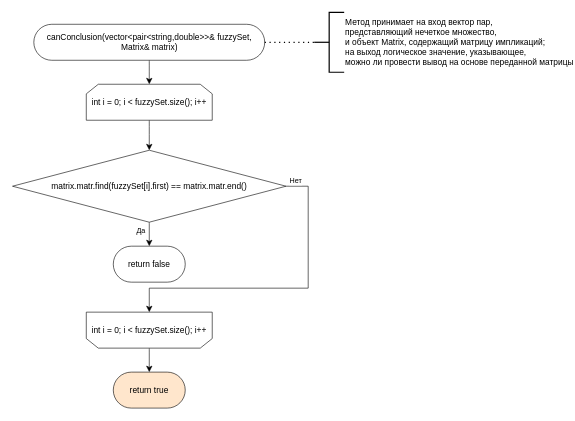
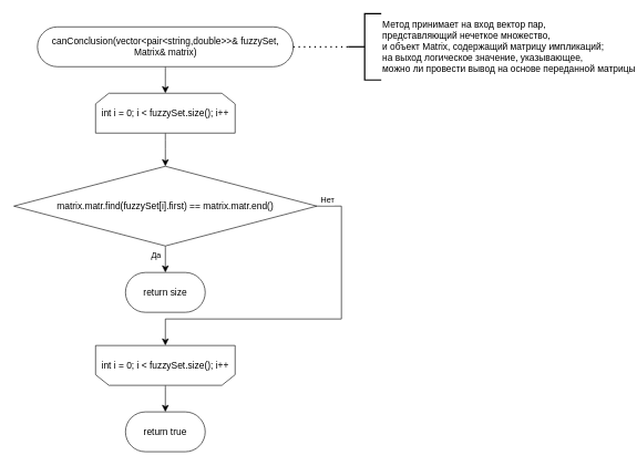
  <mxCell id="0" />
  <mxCell id="1" parent="0" />
  <mxCell id="2" style="edgeStyle=none;curved=1;rounded=0;orthogonalLoop=1;jettySize=auto;html=1;exitX=0.5;exitY=1;exitDx=0;exitDy=0;entryX=0.5;entryY=0;entryDx=0;entryDy=0;fontSize=12;startSize=8;endSize=8;" parent="1" target="4" edge="1"><mxGeometry relative="1" as="geometry"><mxPoint x="248" y="100" as="sourcePoint" /></mxGeometry></mxCell>
  <mxCell id="3" style="edgeStyle=none;curved=1;rounded=0;orthogonalLoop=1;jettySize=auto;html=1;exitX=0.5;exitY=1;exitDx=0;exitDy=0;entryX=0.5;entryY=0;entryDx=0;entryDy=0;fontSize=12;startSize=8;endSize=8;" parent="1" source="4" target="9" edge="1"><mxGeometry relative="1" as="geometry" /></mxCell>
  <mxCell id="4" value="&lt;font style=&quot;font-size: 14px;&quot;&gt;int i = 0; i &amp;lt; fuzzySet.size(); i++&lt;/font&gt;" style="shape=loopLimit;whiteSpace=wrap;html=1;" parent="1" vertex="1"><mxGeometry x="143" y="140" width="210" height="60" as="geometry" /></mxCell>
  <mxCell id="5" style="edgeStyle=none;curved=1;rounded=0;orthogonalLoop=1;jettySize=auto;html=1;exitX=0.5;exitY=1;exitDx=0;exitDy=0;entryX=0.5;entryY=0;entryDx=0;entryDy=0;fontSize=12;startSize=8;endSize=8;" parent="1" source="9" edge="1"><mxGeometry relative="1" as="geometry"><mxPoint x="248" y="410" as="targetPoint" /></mxGeometry></mxCell>
  <mxCell id="6" value="Да" style="edgeLabel;html=1;align=center;verticalAlign=middle;resizable=0;points=[];fontSize=12;" parent="5" vertex="1" connectable="0"><mxGeometry x="-0.325" relative="1" as="geometry"><mxPoint x="-15" as="offset" /></mxGeometry></mxCell>
  <mxCell id="7" style="edgeStyle=none;curved=0;rounded=0;orthogonalLoop=1;jettySize=auto;html=1;exitX=1;exitY=0.5;exitDx=0;exitDy=0;entryX=0.5;entryY=1;entryDx=0;entryDy=0;fontSize=12;startSize=8;endSize=8;" parent="1" source="9" target="11" edge="1"><mxGeometry relative="1" as="geometry"><Array as="points"><mxPoint x="513" y="310" /><mxPoint x="513" y="480" /><mxPoint x="248" y="480" /></Array></mxGeometry></mxCell>
  <mxCell id="8" value="Нет" style="edgeLabel;html=1;align=center;verticalAlign=middle;resizable=0;points=[];fontSize=12;" parent="7" vertex="1" connectable="0"><mxGeometry x="-0.94" relative="1" as="geometry"><mxPoint y="-10" as="offset" /></mxGeometry></mxCell>
  <mxCell id="9" value="&lt;font style=&quot;font-size: 14px;&quot;&gt;matrix.matr.find(fuzzySet[i].first) == matrix.matr.end()&lt;/font&gt;" style="rhombus;whiteSpace=wrap;html=1;" parent="1" vertex="1"><mxGeometry x="20" y="250" width="456" height="120" as="geometry" /></mxCell>
  <mxCell id="10" style="edgeStyle=none;curved=1;rounded=0;orthogonalLoop=1;jettySize=auto;html=1;exitX=0.5;exitY=0;exitDx=0;exitDy=0;entryX=0.5;entryY=0;entryDx=0;entryDy=0;fontSize=12;startSize=8;endSize=8;" parent="1" source="11" edge="1"><mxGeometry relative="1" as="geometry"><mxPoint x="248" y="620" as="targetPoint" /></mxGeometry></mxCell>
  <mxCell id="11" value="&lt;font style=&quot;font-size: 14px;&quot;&gt;int i = 0; i &amp;lt; fuzzySet.size(); i++&lt;/font&gt;" style="shape=loopLimit;whiteSpace=wrap;html=1;direction=west;" parent="1" vertex="1"><mxGeometry x="143" y="520" width="210" height="60" as="geometry" /></mxCell>
  <mxCell id="12" value="&lt;span style=&quot;font-size: 14px;&quot;&gt;canConclusion(vector&amp;lt;pair&amp;lt;string,double&amp;gt;&amp;gt;&amp;amp; fuzzySet, Matrix&amp;amp; matrix)&lt;/span&gt;" style="rounded=1;whiteSpace=wrap;html=1;arcSize=50;" parent="1" vertex="1"><mxGeometry x="55.5" y="40" width="385" height="60" as="geometry" /></mxCell>
- <mxCell id="13" value="&lt;span style=&quot;font-size: 14px;&quot;&gt;return true&lt;/span&gt;" style="rounded=1;whiteSpace=wrap;html=1;arcSize=50;fillColor=#ffe6cc;" parent="1" vertex="1"><mxGeometry x="188" y="620" width="120" height="60" as="geometry" /></mxCell>
- <mxCell id="14" value="&lt;span style=&quot;font-size: 14px;&quot;&gt;return false&lt;/span&gt;" style="rounded=1;whiteSpace=wrap;html=1;arcSize=50;" parent="1" vertex="1"><mxGeometry x="188" y="410" width="120" height="60" as="geometry" /></mxCell>
+ <mxCell id="13" value="&lt;span style=&quot;font-size: 14px;&quot;&gt;return true&lt;/span&gt;" style="rounded=1;whiteSpace=wrap;html=1;arcSize=50;" parent="1" vertex="1"><mxGeometry x="188" y="620" width="120" height="60" as="geometry" /></mxCell>
+ <mxCell id="14" value="&lt;span style=&quot;font-size: 14px;&quot;&gt;return size&lt;/span&gt;" style="rounded=1;whiteSpace=wrap;html=1;arcSize=50;" parent="1" vertex="1"><mxGeometry x="188" y="410" width="120" height="60" as="geometry" /></mxCell>
  <mxCell id="15" value="&lt;font style=&quot;font-size: 14px;&quot;&gt;Метод принимает на вход&amp;nbsp;вектор пар,&amp;nbsp;&lt;/font&gt;&lt;div&gt;&lt;font style=&quot;font-size: 14px;&quot;&gt;представляющий нечеткое множество,&amp;nbsp;&lt;/font&gt;&lt;/div&gt;&lt;div&gt;&lt;font style=&quot;font-size: 14px;&quot;&gt;и объект Matrix, содержащий матрицу импликаций;&amp;nbsp;&lt;/font&gt;&lt;/div&gt;&lt;div&gt;&lt;font style=&quot;font-size: 14px;&quot;&gt;на выход&amp;nbsp;логическое значение, указывающее,&amp;nbsp;&lt;/font&gt;&lt;/div&gt;&lt;div&gt;&lt;font style=&quot;font-size: 14px;&quot;&gt;можно ли провести вывод на основе переданной матрицы&lt;/font&gt;&lt;/div&gt;" style="strokeWidth=2;html=1;shape=mxgraph.flowchart.annotation_2;align=left;labelPosition=right;pointerEvents=1;" vertex="1" parent="1"><mxGeometry x="523" y="20" width="50" height="100" as="geometry" /></mxCell>
  <mxCell id="16" value="" style="endArrow=none;dashed=1;html=1;dashPattern=1 3;strokeWidth=2;rounded=0;exitX=1;exitY=0.5;exitDx=0;exitDy=0;entryX=0;entryY=0.5;entryDx=0;entryDy=0;entryPerimeter=0;" edge="1" parent="1" source="12" target="15"><mxGeometry width="50" height="50" relative="1" as="geometry"><mxPoint x="440.5" y="60" as="sourcePoint" /><mxPoint x="490.5" y="10" as="targetPoint" /></mxGeometry></mxCell>
